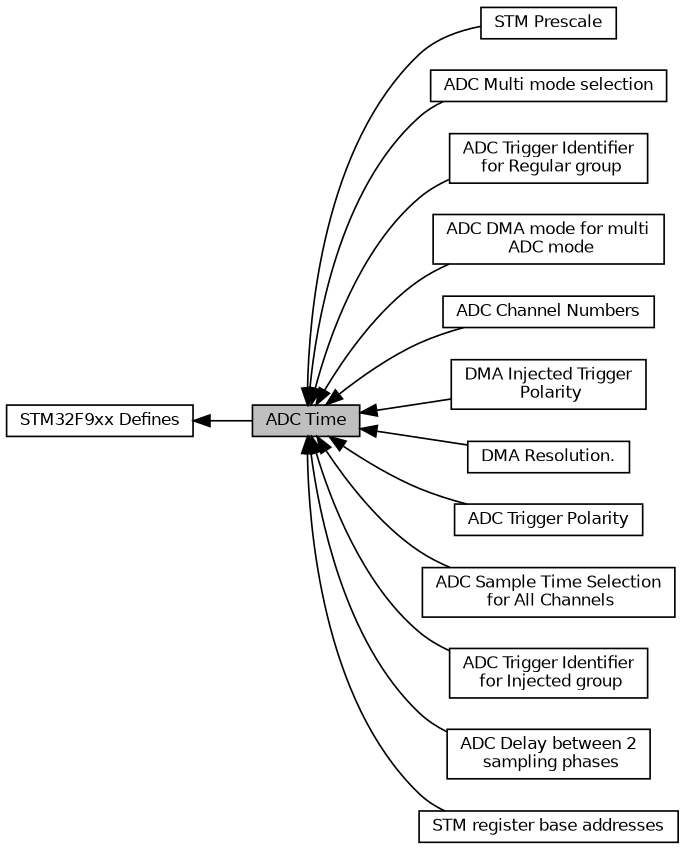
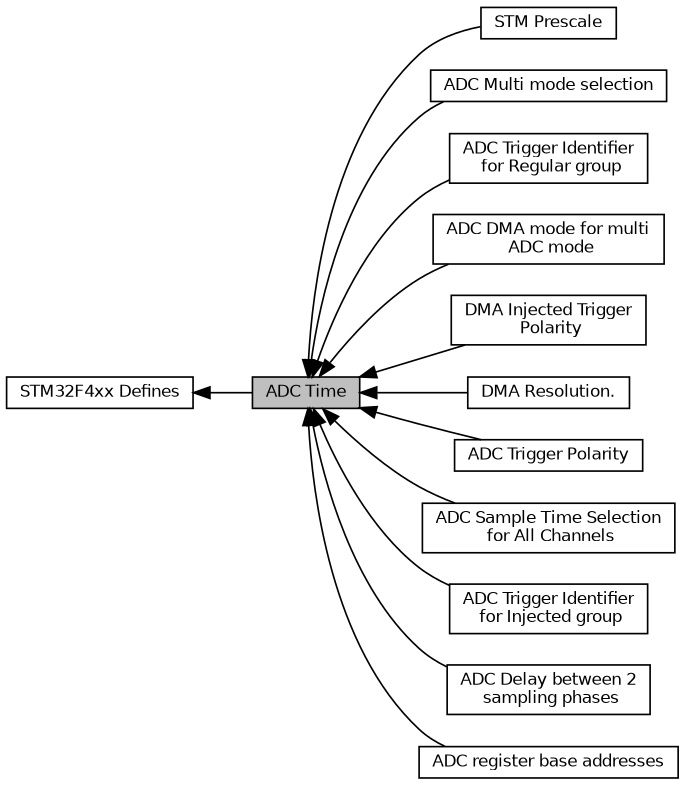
  digraph {
    rankdir=LR
    node [color=black fillcolor=white fontname=Helvetica fontsize=10 shape=record style=filled]
    edge [dir=back fontname=Helvetica fontsize=10 labelfontname=Helvetica labelfontsize=10 shape=plaintext style=solid]
-   n1 [height=0.2 label="STM32F9xx Defines" width=0.4]
+   n1 [height=0.2 label="STM32F4xx Defines" width=0.4]
    n2 [fillcolor=grey75 fontcolor=black height=0.2 label="ADC Time" width=0.4]
    n3 [height=0.2 label="STM Prescale" width=0.4]
    n4 [height=0.2 label="ADC Multi mode selection" width=0.4]
    n5 [height=0.2 label="ADC Trigger Identifier\l for Regular group" width=0.4]
    n6 [height=0.2 label="ADC DMA mode for multi\l ADC mode" width=0.4]
-   n7 [height=0.2 label="ADC Channel Numbers" width=0.4]
    n8 [height=0.2 label="DMA Injected Trigger\l Polarity" width=0.4]
    n9 [height=0.2 label="DMA Resolution." width=0.4]
    n10 [height=0.2 label="ADC Trigger Polarity" width=0.4]
    n11 [height=0.2 label="ADC Sample Time Selection\l for All Channels" width=0.4]
    n12 [height=0.2 label="ADC Trigger Identifier\l for Injected group" width=0.4]
    n13 [height=0.2 label="ADC Delay between 2\l sampling phases" width=0.4]
-   n14 [height=0.2 label="STM register base addresses" width=0.4]
+   n14 [height=0.2 label="ADC register base addresses" width=0.4]
    n1 -> n2
    n2 -> n3
    n2 -> n4
    n2 -> n5
    n2 -> n6
-   n2 -> n7
    n2 -> n8
    n2 -> n9
    n2 -> n10
    n2 -> n11
    n2 -> n12
    n2 -> n13
    n2 -> n14
  }
